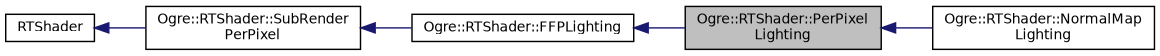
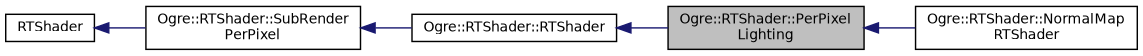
  digraph {
    rankdir=LR
    node [color=black fontname=Helvetica fontsize=10 shape=record]
    edge [color=midnightblue dir=back fontname=Helvetica fontsize=10 labelfontname=Helvetica labelfontsize=10 style=solid]
    n1 [fillcolor=grey75 fontcolor=black height=0.2 label="Ogre::RTShader::PerPixel\lLighting" style=filled width=0.4]
-   n2 [height=0.2 label="Ogre::RTShader::NormalMap\lLighting" width=0.4]
-   n3 [height=0.2 label="Ogre::RTShader::FFPLighting" width=0.4]
+   n2 [height=0.2 label="Ogre::RTShader::NormalMap\lRTShader" width=0.4]
+   n3 [height=0.2 label="Ogre::RTShader::RTShader" width=0.4]
    n4 [height=0.2 label="Ogre::RTShader::SubRender\lPerPixel" width=0.4]
    n5 [height=0.2 label=RTShader width=0.4]
    n1 -> n2
    n3 -> n1
    n4 -> n3
    n5 -> n4
  }
